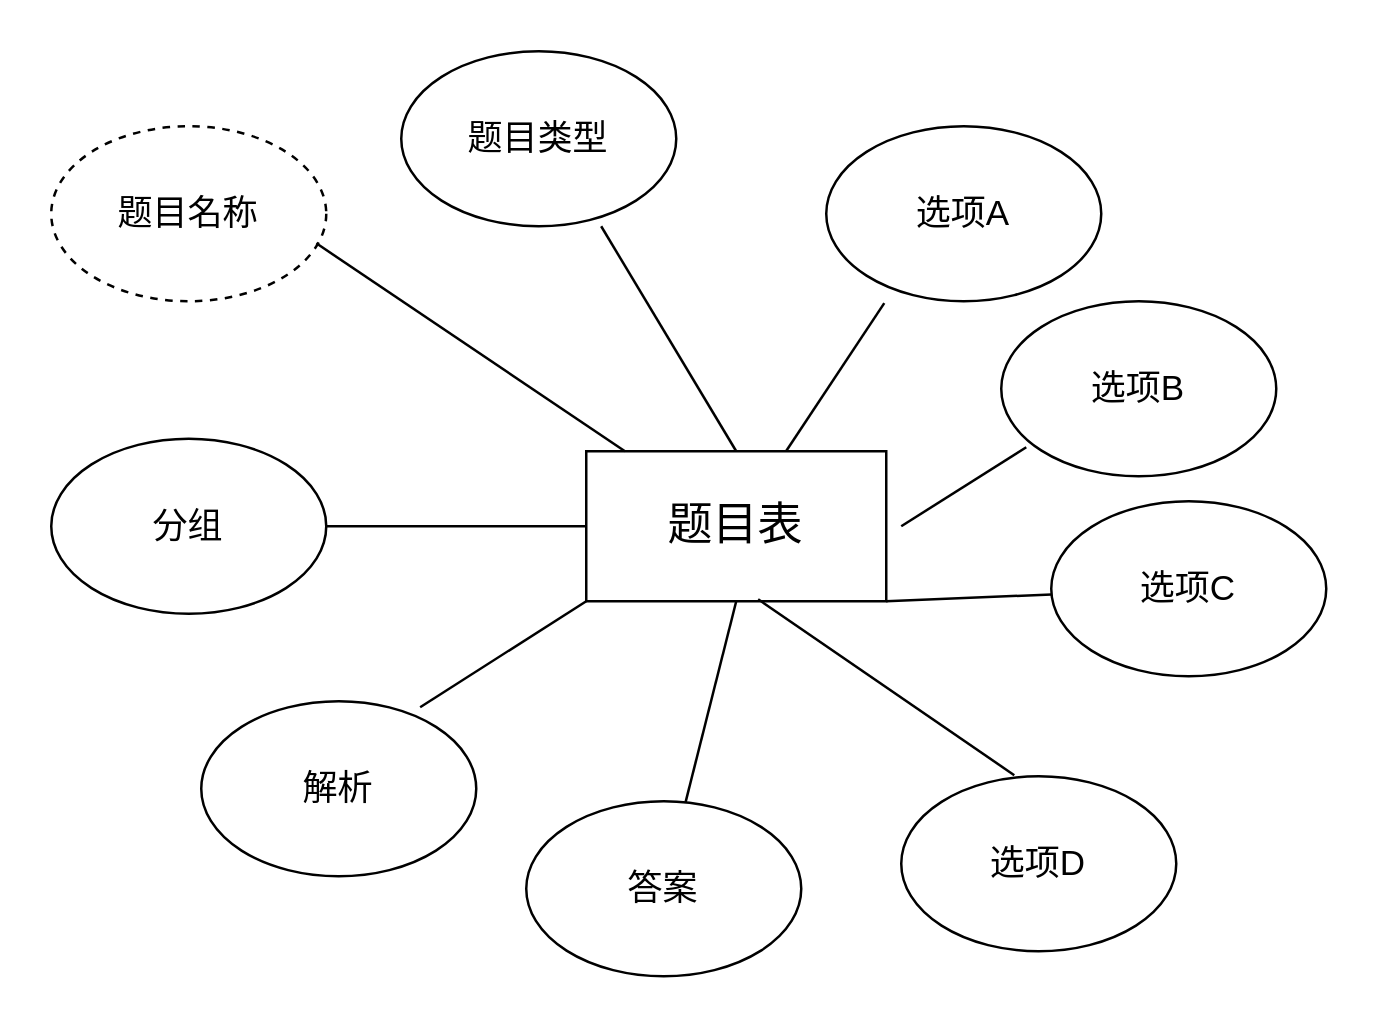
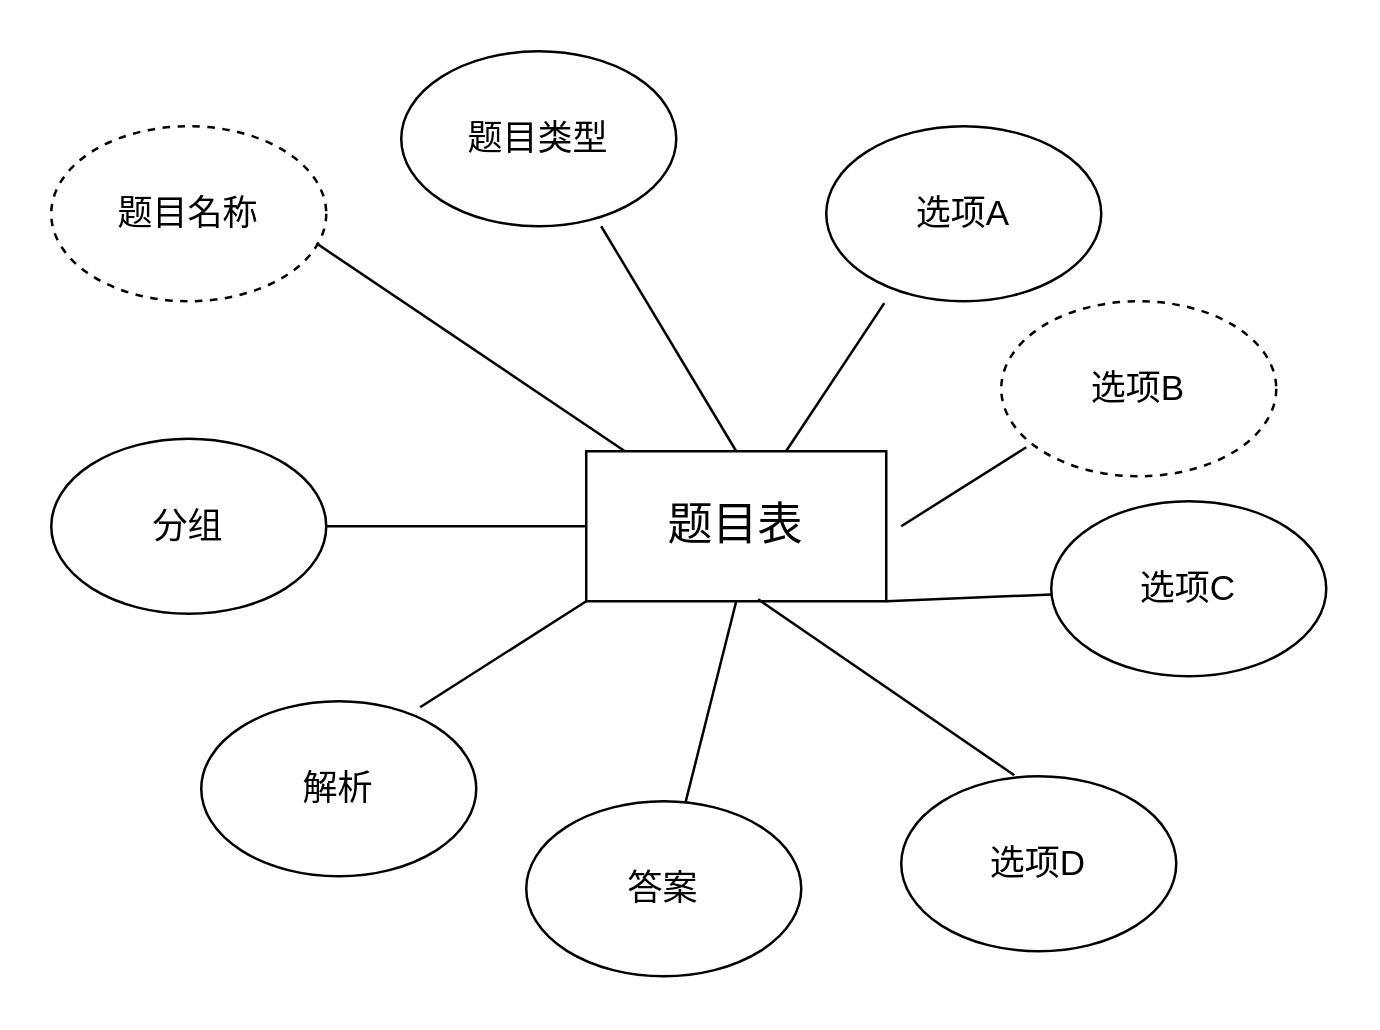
  <mxCell id="0" />
  <mxCell id="1" parent="0" />
  <mxCell id="2" value="&lt;font style=&quot;font-size: 18px;&quot;&gt;题目表&lt;/font&gt;" style="rounded=0;whiteSpace=wrap;html=1;" vertex="1" parent="1"><mxGeometry x="234" y="180" width="120" height="60" as="geometry" /></mxCell>
  <mxCell id="3" value="&lt;font style=&quot;font-size: 14px;&quot;&gt;选项A&lt;/font&gt;" style="ellipse;whiteSpace=wrap;html=1;" vertex="1" parent="1"><mxGeometry x="330" y="50" width="110" height="70" as="geometry" /></mxCell>
- <mxCell id="4" value="&lt;font style=&quot;font-size: 14px;&quot;&gt;选项B&lt;/font&gt;" style="ellipse;whiteSpace=wrap;html=1;" vertex="1" parent="1"><mxGeometry x="400" y="120" width="110" height="70" as="geometry" /></mxCell>
+ <mxCell id="4" value="&lt;font style=&quot;font-size: 14px;&quot;&gt;选项B&lt;/font&gt;" style="ellipse;whiteSpace=wrap;html=1;dashed=1;" vertex="1" parent="1"><mxGeometry x="400" y="120" width="110" height="70" as="geometry" /></mxCell>
  <mxCell id="5" value="&lt;font style=&quot;font-size: 14px;&quot;&gt;选项C&lt;/font&gt;" style="ellipse;whiteSpace=wrap;html=1;" vertex="1" parent="1"><mxGeometry x="420" y="200" width="110" height="70" as="geometry" /></mxCell>
  <mxCell id="6" value="&lt;font style=&quot;font-size: 14px;&quot;&gt;选项D&lt;/font&gt;" style="ellipse;whiteSpace=wrap;html=1;" vertex="1" parent="1"><mxGeometry x="360" y="310" width="110" height="70" as="geometry" /></mxCell>
  <mxCell id="7" value="&lt;font style=&quot;font-size: 14px;&quot;&gt;答案&lt;/font&gt;" style="ellipse;whiteSpace=wrap;html=1;" vertex="1" parent="1"><mxGeometry x="210" y="320" width="110" height="70" as="geometry" /></mxCell>
  <mxCell id="8" value="&lt;font style=&quot;font-size: 14px;&quot;&gt;解析&lt;/font&gt;" style="ellipse;whiteSpace=wrap;html=1;" vertex="1" parent="1"><mxGeometry x="80" y="280" width="110" height="70" as="geometry" /></mxCell>
  <mxCell id="9" value="&lt;font style=&quot;font-size: 14px;&quot;&gt;分组&lt;/font&gt;" style="ellipse;whiteSpace=wrap;html=1;" vertex="1" parent="1"><mxGeometry x="20" y="175" width="110" height="70" as="geometry" /></mxCell>
  <mxCell id="10" value="&lt;font style=&quot;font-size: 14px;&quot;&gt;题目名称&lt;/font&gt;" style="ellipse;whiteSpace=wrap;html=1;dashed=1;" vertex="1" parent="1"><mxGeometry x="20" y="50" width="110" height="70" as="geometry" /></mxCell>
  <mxCell id="11" value="&lt;font style=&quot;font-size: 14px;&quot;&gt;题目类型&lt;/font&gt;" style="ellipse;whiteSpace=wrap;html=1;" vertex="1" parent="1"><mxGeometry x="160" y="20" width="110" height="70" as="geometry" /></mxCell>
  <mxCell id="12" value="" style="endArrow=none;html=1;rounded=0;entryX=0.5;entryY=1;entryDx=0;entryDy=0;" edge="1" parent="1" source="7" target="2"><mxGeometry width="50" height="50" relative="1" as="geometry"><mxPoint x="100" y="460" as="sourcePoint" /><mxPoint x="150" y="410" as="targetPoint" /></mxGeometry></mxCell>
  <mxCell id="13" value="" style="endArrow=none;html=1;rounded=0;entryX=0.573;entryY=0.987;entryDx=0;entryDy=0;entryPerimeter=0;exitX=0.411;exitY=-0.006;exitDx=0;exitDy=0;exitPerimeter=0;" edge="1" parent="1" source="6" target="2"><mxGeometry width="50" height="50" relative="1" as="geometry"><mxPoint x="284" y="330" as="sourcePoint" /><mxPoint x="304" y="250" as="targetPoint" /></mxGeometry></mxCell>
  <mxCell id="14" value="" style="endArrow=none;html=1;rounded=0;entryX=1;entryY=1;entryDx=0;entryDy=0;" edge="1" parent="1" source="5" target="2"><mxGeometry width="50" height="50" relative="1" as="geometry"><mxPoint x="415" y="320" as="sourcePoint" /><mxPoint x="313" y="249" as="targetPoint" /></mxGeometry></mxCell>
  <mxCell id="15" value="" style="endArrow=none;html=1;rounded=0;exitX=0.091;exitY=0.834;exitDx=0;exitDy=0;exitPerimeter=0;" edge="1" parent="1" source="4"><mxGeometry width="50" height="50" relative="1" as="geometry"><mxPoint x="430" y="247" as="sourcePoint" /><mxPoint x="360" y="210" as="targetPoint" /></mxGeometry></mxCell>
  <mxCell id="16" value="" style="endArrow=none;html=1;rounded=0;exitX=0.211;exitY=1.011;exitDx=0;exitDy=0;exitPerimeter=0;" edge="1" parent="1" source="3" target="2"><mxGeometry width="50" height="50" relative="1" as="geometry"><mxPoint x="420" y="188" as="sourcePoint" /><mxPoint x="370" y="220" as="targetPoint" /></mxGeometry></mxCell>
  <mxCell id="17" value="" style="endArrow=none;html=1;rounded=0;exitX=0.727;exitY=1;exitDx=0;exitDy=0;exitPerimeter=0;entryX=0.5;entryY=0;entryDx=0;entryDy=0;" edge="1" parent="1" source="11" target="2"><mxGeometry width="50" height="50" relative="1" as="geometry"><mxPoint x="363" y="131" as="sourcePoint" /><mxPoint x="324" y="190" as="targetPoint" /></mxGeometry></mxCell>
  <mxCell id="18" value="" style="endArrow=none;html=1;rounded=0;exitX=0.964;exitY=0.669;exitDx=0;exitDy=0;exitPerimeter=0;" edge="1" parent="1" source="10" target="2"><mxGeometry width="50" height="50" relative="1" as="geometry"><mxPoint x="250" y="100" as="sourcePoint" /><mxPoint x="304" y="190" as="targetPoint" /></mxGeometry></mxCell>
  <mxCell id="19" value="" style="endArrow=none;html=1;rounded=0;exitX=1;exitY=0.5;exitDx=0;exitDy=0;entryX=0;entryY=0.5;entryDx=0;entryDy=0;" edge="1" parent="1" source="9" target="2"><mxGeometry width="50" height="50" relative="1" as="geometry"><mxPoint x="136" y="107" as="sourcePoint" /><mxPoint x="259" y="190" as="targetPoint" /></mxGeometry></mxCell>
  <mxCell id="20" value="" style="endArrow=none;html=1;rounded=0;exitX=0.796;exitY=0.034;exitDx=0;exitDy=0;entryX=0;entryY=1;entryDx=0;entryDy=0;exitPerimeter=0;" edge="1" parent="1" source="8" target="2"><mxGeometry width="50" height="50" relative="1" as="geometry"><mxPoint x="140" y="220" as="sourcePoint" /><mxPoint x="244" y="220" as="targetPoint" /></mxGeometry></mxCell>
